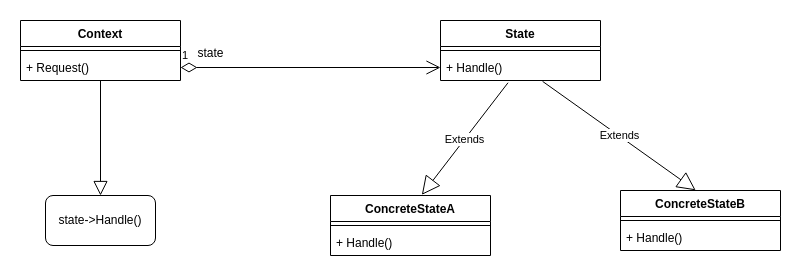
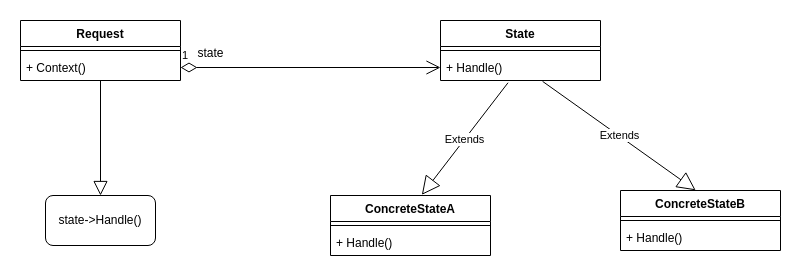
  <mxCell id="0" />
  <mxCell id="1" parent="0" />
- <mxCell id="2" value="Context" style="swimlane;fontStyle=1;align=center;verticalAlign=top;childLayout=stackLayout;horizontal=1;startSize=26;horizontalStack=0;resizeParent=1;resizeParentMax=0;resizeLast=0;collapsible=1;marginBottom=0;whiteSpace=wrap;html=1;" vertex="1" parent="1"><mxGeometry x="20" y="20" width="160" height="60" as="geometry" /></mxCell>
+ <mxCell id="2" value="Request" style="swimlane;fontStyle=1;align=center;verticalAlign=top;childLayout=stackLayout;horizontal=1;startSize=26;horizontalStack=0;resizeParent=1;resizeParentMax=0;resizeLast=0;collapsible=1;marginBottom=0;whiteSpace=wrap;html=1;" vertex="1" parent="1"><mxGeometry x="20" y="20" width="160" height="60" as="geometry" /></mxCell>
  <mxCell id="3" value="" style="line;strokeWidth=1;fillColor=none;align=left;verticalAlign=middle;spacingTop=-1;spacingLeft=3;spacingRight=3;rotatable=0;labelPosition=right;points=[];portConstraint=eastwest;strokeColor=inherit;" vertex="1" parent="2"><mxGeometry y="26" width="160" height="8" as="geometry" /></mxCell>
- <mxCell id="4" value="+ Request()" style="text;strokeColor=none;fillColor=none;align=left;verticalAlign=top;spacingLeft=4;spacingRight=4;overflow=hidden;rotatable=0;points=[[0,0.5],[1,0.5]];portConstraint=eastwest;whiteSpace=wrap;html=1;" vertex="1" parent="2"><mxGeometry y="34" width="160" height="26" as="geometry" /></mxCell>
+ <mxCell id="4" value="+ Context()" style="text;strokeColor=none;fillColor=none;align=left;verticalAlign=top;spacingLeft=4;spacingRight=4;overflow=hidden;rotatable=0;points=[[0,0.5],[1,0.5]];portConstraint=eastwest;whiteSpace=wrap;html=1;" vertex="1" parent="2"><mxGeometry y="34" width="160" height="26" as="geometry" /></mxCell>
  <mxCell id="5" value="" style="endArrow=block;dashed=0;endFill=0;endSize=12;html=1;rounded=0;" edge="1" parent="1" source="4" target="6"><mxGeometry width="160" relative="1" as="geometry"><mxPoint x="270" y="240" as="sourcePoint" /><mxPoint x="100" y="220" as="targetPoint" /></mxGeometry></mxCell>
  <mxCell id="6" value="state-&amp;gt;Handle()" style="html=1;whiteSpace=wrap;rounded=1;" vertex="1" parent="1"><mxGeometry x="45" y="195" width="110" height="50" as="geometry" /></mxCell>
  <mxCell id="7" value="State" style="swimlane;fontStyle=1;align=center;verticalAlign=top;childLayout=stackLayout;horizontal=1;startSize=26;horizontalStack=0;resizeParent=1;resizeParentMax=0;resizeLast=0;collapsible=1;marginBottom=0;whiteSpace=wrap;html=1;" vertex="1" parent="1"><mxGeometry x="440" y="20" width="160" height="60" as="geometry" /></mxCell>
  <mxCell id="8" value="" style="line;strokeWidth=1;fillColor=none;align=left;verticalAlign=middle;spacingTop=-1;spacingLeft=3;spacingRight=3;rotatable=0;labelPosition=right;points=[];portConstraint=eastwest;strokeColor=inherit;" vertex="1" parent="7"><mxGeometry y="26" width="160" height="8" as="geometry" /></mxCell>
  <mxCell id="9" value="+ Handle()" style="text;strokeColor=none;fillColor=none;align=left;verticalAlign=top;spacingLeft=4;spacingRight=4;overflow=hidden;rotatable=0;points=[[0,0.5],[1,0.5]];portConstraint=eastwest;whiteSpace=wrap;html=1;" vertex="1" parent="7"><mxGeometry y="34" width="160" height="26" as="geometry" /></mxCell>
  <mxCell id="10" value="ConcreteStateA" style="swimlane;fontStyle=1;align=center;verticalAlign=top;childLayout=stackLayout;horizontal=1;startSize=26;horizontalStack=0;resizeParent=1;resizeParentMax=0;resizeLast=0;collapsible=1;marginBottom=0;whiteSpace=wrap;html=1;" vertex="1" parent="1"><mxGeometry x="330" y="195" width="160" height="60" as="geometry" /></mxCell>
  <mxCell id="11" value="" style="line;strokeWidth=1;fillColor=none;align=left;verticalAlign=middle;spacingTop=-1;spacingLeft=3;spacingRight=3;rotatable=0;labelPosition=right;points=[];portConstraint=eastwest;strokeColor=inherit;" vertex="1" parent="10"><mxGeometry y="26" width="160" height="8" as="geometry" /></mxCell>
  <mxCell id="12" value="+ Handle()" style="text;strokeColor=none;fillColor=none;align=left;verticalAlign=top;spacingLeft=4;spacingRight=4;overflow=hidden;rotatable=0;points=[[0,0.5],[1,0.5]];portConstraint=eastwest;whiteSpace=wrap;html=1;" vertex="1" parent="10"><mxGeometry y="34" width="160" height="26" as="geometry" /></mxCell>
  <mxCell id="13" value="ConcreteStateB" style="swimlane;fontStyle=1;align=center;verticalAlign=top;childLayout=stackLayout;horizontal=1;startSize=26;horizontalStack=0;resizeParent=1;resizeParentMax=0;resizeLast=0;collapsible=1;marginBottom=0;whiteSpace=wrap;html=1;" vertex="1" parent="1"><mxGeometry x="620" y="190" width="160" height="60" as="geometry" /></mxCell>
  <mxCell id="14" value="" style="line;strokeWidth=1;fillColor=none;align=left;verticalAlign=middle;spacingTop=-1;spacingLeft=3;spacingRight=3;rotatable=0;labelPosition=right;points=[];portConstraint=eastwest;strokeColor=inherit;" vertex="1" parent="13"><mxGeometry y="26" width="160" height="8" as="geometry" /></mxCell>
  <mxCell id="15" value="+ Handle()" style="text;strokeColor=none;fillColor=none;align=left;verticalAlign=top;spacingLeft=4;spacingRight=4;overflow=hidden;rotatable=0;points=[[0,0.5],[1,0.5]];portConstraint=eastwest;whiteSpace=wrap;html=1;" vertex="1" parent="13"><mxGeometry y="34" width="160" height="26" as="geometry" /></mxCell>
  <mxCell id="16" value="Extends" style="endArrow=block;endSize=16;endFill=0;html=1;rounded=0;exitX=0.422;exitY=1.086;exitDx=0;exitDy=0;exitPerimeter=0;entryX=0.571;entryY=-0.011;entryDx=0;entryDy=0;entryPerimeter=0;" edge="1" parent="1" source="9" target="10"><mxGeometry width="160" relative="1" as="geometry"><mxPoint x="530" y="220" as="sourcePoint" /><mxPoint x="690" y="220" as="targetPoint" /></mxGeometry></mxCell>
  <mxCell id="17" value="Extends" style="endArrow=block;endSize=16;endFill=0;html=1;rounded=0;exitX=0.638;exitY=1.033;exitDx=0;exitDy=0;exitPerimeter=0;entryX=0.47;entryY=-0.003;entryDx=0;entryDy=0;entryPerimeter=0;" edge="1" parent="1" source="9" target="13"><mxGeometry width="160" relative="1" as="geometry"><mxPoint x="518" y="92" as="sourcePoint" /><mxPoint x="431" y="186" as="targetPoint" /></mxGeometry></mxCell>
  <mxCell id="18" value="1" style="endArrow=open;html=1;endSize=12;startArrow=diamondThin;startSize=14;startFill=0;edgeStyle=orthogonalEdgeStyle;align=left;verticalAlign=bottom;rounded=0;" edge="1" parent="1" source="4" target="9"><mxGeometry x="-1" y="3" relative="1" as="geometry"><mxPoint x="440" y="260" as="sourcePoint" /><mxPoint x="600" y="260" as="targetPoint" /></mxGeometry></mxCell>
  <mxCell id="19" value="state" style="text;html=1;align=center;verticalAlign=middle;resizable=0;points=[];autosize=1;strokeColor=none;fillColor=none;" vertex="1" parent="1"><mxGeometry x="185" y="38" width="50" height="30" as="geometry" /></mxCell>
